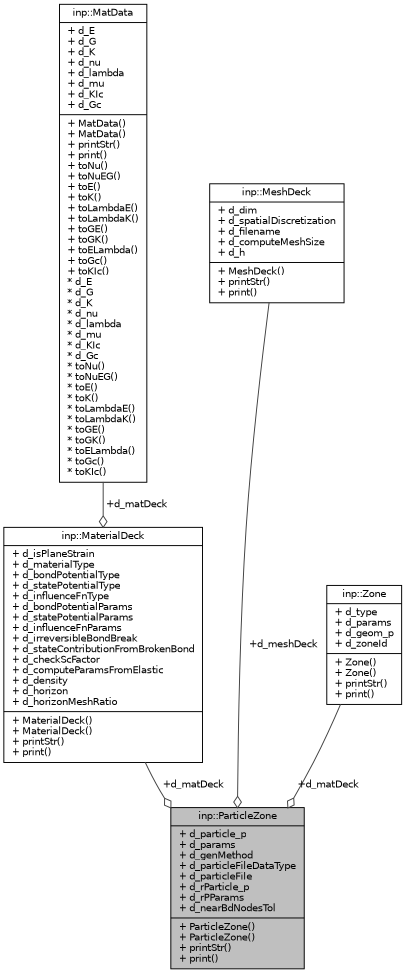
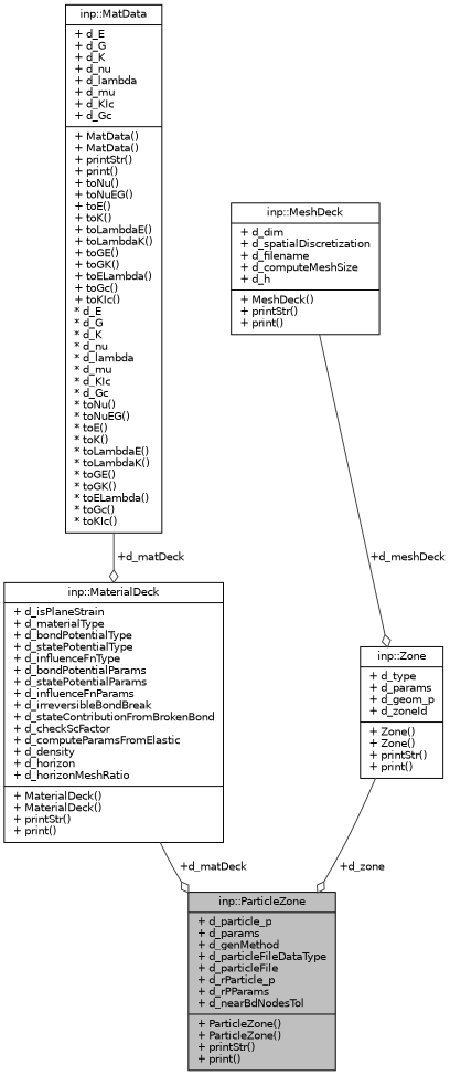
  digraph {
    node [color=black fillcolor=white fontname=Helvetica fontsize=10 shape=record style=filled]
    edge [arrowhead=odiamond color=grey25 fontname=Helvetica fontsize=10 labelfontname=Helvetica labelfontsize=10 style=solid]
    n1 [fillcolor=grey75 fontcolor=black height=0.2 label="{inp::ParticleZone\n|+ d_particle_p\l+ d_params\l+ d_genMethod\l+ d_particleFileDataType\l+ d_particleFile\l+ d_rParticle_p\l+ d_rPParams\l+ d_nearBdNodesTol\l|+ ParticleZone()\l+ ParticleZone()\l+ printStr()\l+ print()\l}" width=0.4]
    n2 [height=0.2 label="{inp::MaterialDeck\n|+ d_isPlaneStrain\l+ d_materialType\l+ d_bondPotentialType\l+ d_statePotentialType\l+ d_influenceFnType\l+ d_bondPotentialParams\l+ d_statePotentialParams\l+ d_influenceFnParams\l+ d_irreversibleBondBreak\l+ d_stateContributionFromBrokenBond\l+ d_checkScFactor\l+ d_computeParamsFromElastic\l+ d_density\l+ d_horizon\l+ d_horizonMeshRatio\l|+ MaterialDeck()\l+ MaterialDeck()\l+ printStr()\l+ print()\l}" width=0.4]
    n3 [height=0.2 label="{inp::MatData\n|+ d_E\l+ d_G\l+ d_K\l+ d_nu\l+ d_lambda\l+ d_mu\l+ d_KIc\l+ d_Gc\l|+ MatData()\l+ MatData()\l+ printStr()\l+ print()\l+ toNu()\l+ toNuEG()\l+ toE()\l+ toK()\l+ toLambdaE()\l+ toLambdaK()\l+ toGE()\l+ toGK()\l+ toELambda()\l+ toGc()\l+ toKIc()\l* d_E\l* d_G\l* d_K\l* d_nu\l* d_lambda\l* d_mu\l* d_KIc\l* d_Gc\l* toNu()\l* toNuEG()\l* toE()\l* toK()\l* toLambdaE()\l* toLambdaK()\l* toGE()\l* toGK()\l* toELambda()\l* toGc()\l* toKIc()\l}" width=0.4]
    n4 [height=0.2 label="{inp::Zone\n|+ d_type\l+ d_params\l+ d_geom_p\l+ d_zoneId\l|+ Zone()\l+ Zone()\l+ printStr()\l+ print()\l}" width=0.4]
    n5 [height=0.2 label="{inp::MeshDeck\n|+ d_dim\l+ d_spatialDiscretization\l+ d_filename\l+ d_computeMeshSize\l+ d_h\l|+ MeshDeck()\l+ printStr()\l+ print()\l}" width=0.4]
    n2 -> n1 [label=" +d_matDeck"]
    n3 -> n2 [label=" +d_matDeck"]
-   n4 -> n1 [label=" +d_matDeck"]
-   n5 -> n1 [label=" +d_meshDeck"]
+   n4 -> n1 [label=" +d_zone"]
+   n5 -> n4 [label=" +d_meshDeck"]
  }
